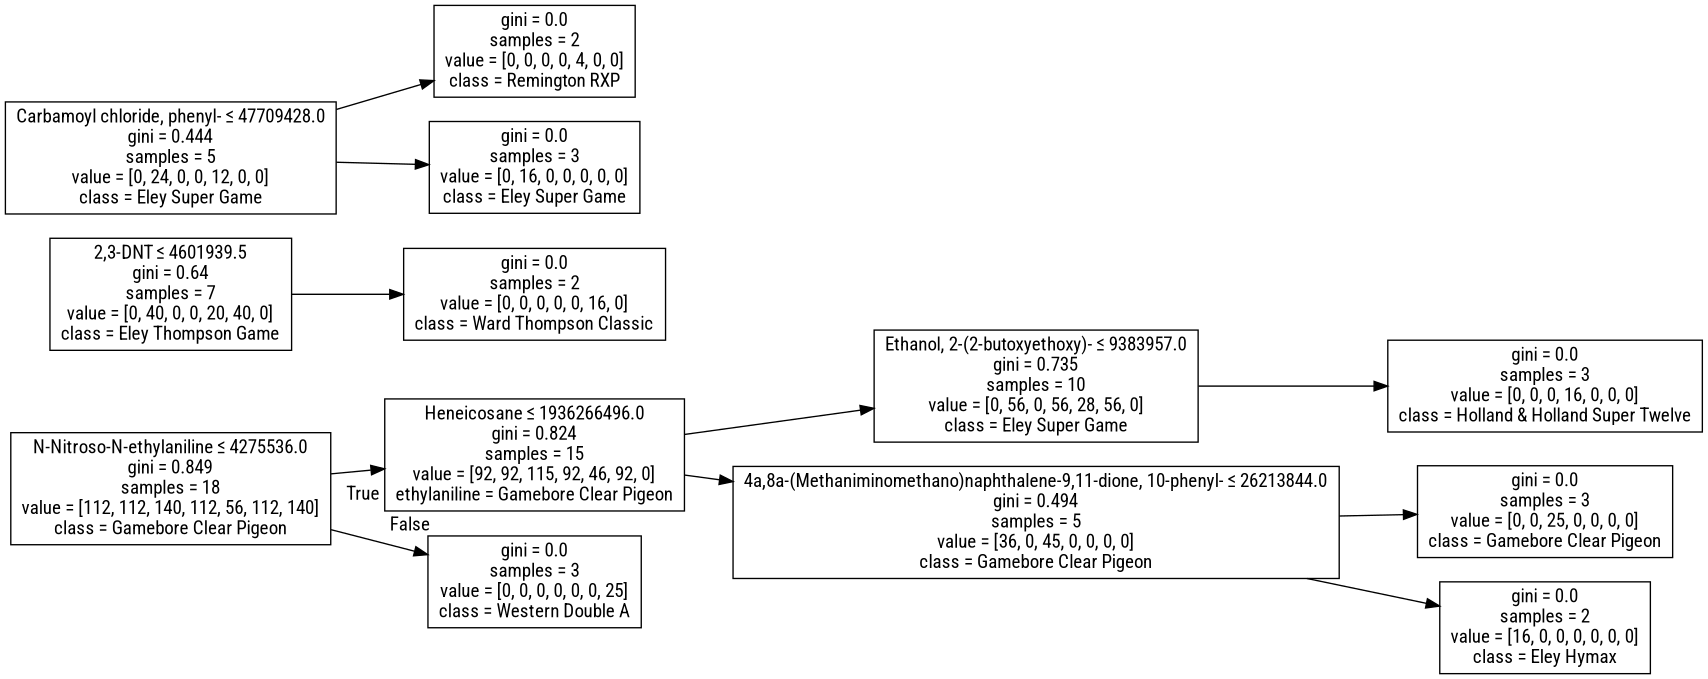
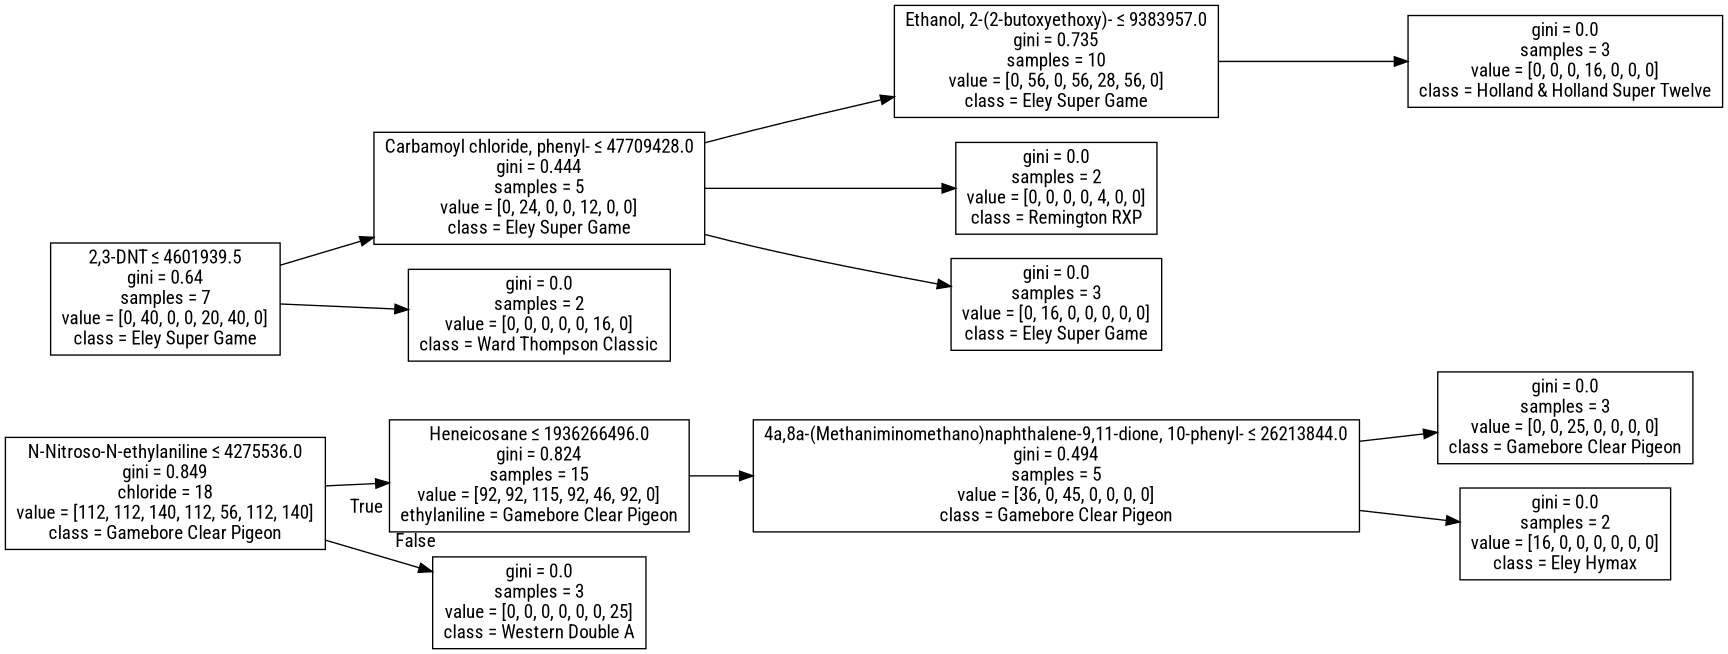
  digraph {
    fontname="Roboto Condensed"
    rankdir=LR
    node [fontname="Roboto Condensed" shape=box]
    edge [fontname="Roboto Condensed"]
-   n1 [label=<N-Nitroso-N-ethylaniline &le; 4275536.0<br/>gini = 0.849<br/>samples = 18<br/>value = [112, 112, 140, 112, 56, 112, 140]<br/>class = Gamebore Clear Pigeon>]
+   n1 [label=<N-Nitroso-N-ethylaniline &le; 4275536.0<br/>gini = 0.849<br/>chloride = 18<br/>value = [112, 112, 140, 112, 56, 112, 140]<br/>class = Gamebore Clear Pigeon>]
    n2 [label=<Heneicosane &le; 1936266496.0<br/>gini = 0.824<br/>samples = 15<br/>value = [92, 92, 115, 92, 46, 92, 0]<br/>ethylaniline = Gamebore Clear Pigeon>]
    n3 [label=<gini = 0.0<br/>samples = 3<br/>value = [0, 0, 0, 0, 0, 0, 25]<br/>class = Western Double A>]
    n4 [label=<Ethanol, 2-(2-butoxyethoxy)- &le; 9383957.0<br/>gini = 0.735<br/>samples = 10<br/>value = [0, 56, 0, 56, 28, 56, 0]<br/>class = Eley Super Game>]
    n5 [label=<4a,8a-(Methaniminomethano)naphthalene-9,11-dione, 10-phenyl- &le; 26213844.0<br/>gini = 0.494<br/>samples = 5<br/>value = [36, 0, 45, 0, 0, 0, 0]<br/>class = Gamebore Clear Pigeon>]
    n6 [label=<gini = 0.0<br/>samples = 3<br/>value = [0, 0, 0, 16, 0, 0, 0]<br/>class = Holland &amp; Holland Super Twelve>]
    n7 [label=<gini = 0.0<br/>samples = 3<br/>value = [0, 0, 25, 0, 0, 0, 0]<br/>class = Gamebore Clear Pigeon>]
    n8 [label=<gini = 0.0<br/>samples = 2<br/>value = [16, 0, 0, 0, 0, 0, 0]<br/>class = Eley Hymax>]
-   n9 [label=<2,3-DNT &le; 4601939.5<br/>gini = 0.64<br/>samples = 7<br/>value = [0, 40, 0, 0, 20, 40, 0]<br/>class = Eley Thompson Game>]
+   n9 [label=<2,3-DNT &le; 4601939.5<br/>gini = 0.64<br/>samples = 7<br/>value = [0, 40, 0, 0, 20, 40, 0]<br/>class = Eley Super Game>]
    n10 [label=<Carbamoyl chloride, phenyl- &le; 47709428.0<br/>gini = 0.444<br/>samples = 5<br/>value = [0, 24, 0, 0, 12, 0, 0]<br/>class = Eley Super Game>]
    n11 [label=<gini = 0.0<br/>samples = 2<br/>value = [0, 0, 0, 0, 0, 16, 0]<br/>class = Ward Thompson Classic>]
    n12 [label=<gini = 0.0<br/>samples = 2<br/>value = [0, 0, 0, 0, 4, 0, 0]<br/>class = Remington RXP>]
    n13 [label=<gini = 0.0<br/>samples = 3<br/>value = [0, 16, 0, 0, 0, 0, 0]<br/>class = Eley Super Game>]
    n1 -> n2 [headlabel=True labelangle=45 labeldistance=2.5]
    n1 -> n3 [headlabel=False labelangle=-45 labeldistance=2.5]
-   n2 -> n4
+   n10 -> n4
    n2 -> n5
    n4 -> n6
    n5 -> n7
    n5 -> n8
+   n9 -> n10
    n9 -> n11
    n10 -> n12
    n10 -> n13
  }
